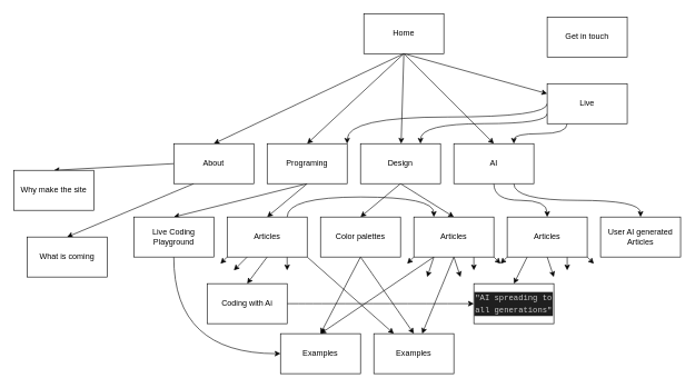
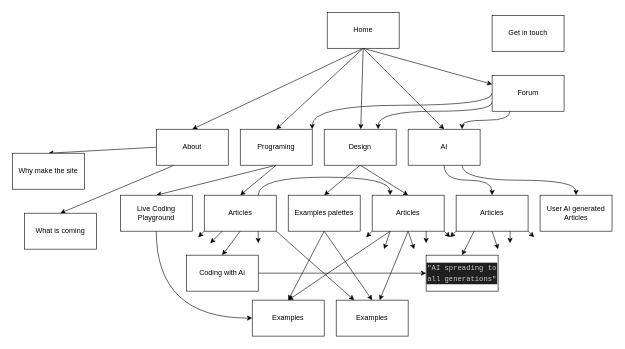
  <mxCell id="0" />
  <mxCell id="1" parent="0" />
  <mxCell id="2" value="" style="edgeStyle=none;html=1;exitX=0.5;exitY=1;exitDx=0;exitDy=0;entryX=0.5;entryY=0;entryDx=0;entryDy=0;" parent="1" source="7" target="10" edge="1"><mxGeometry relative="1" as="geometry" /></mxCell>
  <mxCell id="3" style="edgeStyle=none;html=1;exitX=0.5;exitY=1;exitDx=0;exitDy=0;entryX=0.5;entryY=0;entryDx=0;entryDy=0;" parent="1" source="7" target="13" edge="1"><mxGeometry relative="1" as="geometry" /></mxCell>
  <mxCell id="4" style="edgeStyle=none;html=1;exitX=0.5;exitY=1;exitDx=0;exitDy=0;" parent="1" source="7" target="16" edge="1"><mxGeometry relative="1" as="geometry" /></mxCell>
  <mxCell id="5" style="edgeStyle=none;html=1;exitX=0.5;exitY=1;exitDx=0;exitDy=0;entryX=0.5;entryY=0;entryDx=0;entryDy=0;" parent="1" source="7" target="19" edge="1"><mxGeometry relative="1" as="geometry" /></mxCell>
  <mxCell id="6" style="edgeStyle=none;html=1;exitX=0.5;exitY=1;exitDx=0;exitDy=0;entryX=0;entryY=0.25;entryDx=0;entryDy=0;" parent="1" source="7" target="23" edge="1"><mxGeometry relative="1" as="geometry"><mxPoint x="890" y="225" as="targetPoint" /></mxGeometry></mxCell>
  <mxCell id="7" value="Home" style="rounded=0;whiteSpace=wrap;html=1;" parent="1" vertex="1"><mxGeometry x="545" y="20" width="120" height="60" as="geometry" /></mxCell>
  <mxCell id="8" style="edgeStyle=none;html=1;exitX=0.5;exitY=1;exitDx=0;exitDy=0;entryX=0.5;entryY=0;entryDx=0;entryDy=0;" parent="1" source="10" target="27" edge="1"><mxGeometry relative="1" as="geometry"><mxPoint x="400" y="325" as="targetPoint" /></mxGeometry></mxCell>
  <mxCell id="9" style="edgeStyle=none;html=1;exitX=0.5;exitY=1;exitDx=0;exitDy=0;entryX=0.5;entryY=0;entryDx=0;entryDy=0;" parent="1" source="10" target="34" edge="1"><mxGeometry relative="1" as="geometry"><mxPoint x="500" y="325" as="targetPoint" /></mxGeometry></mxCell>
  <mxCell id="10" value="Programing" style="rounded=0;whiteSpace=wrap;html=1;" parent="1" vertex="1"><mxGeometry x="400" y="215" width="120" height="60" as="geometry" /></mxCell>
  <mxCell id="11" style="edgeStyle=none;html=1;exitX=0;exitY=0.5;exitDx=0;exitDy=0;entryX=0.5;entryY=0;entryDx=0;entryDy=0;" parent="1" source="13" target="24" edge="1"><mxGeometry relative="1" as="geometry"><mxPoint x="160" y="315" as="targetPoint" /></mxGeometry></mxCell>
  <mxCell id="12" style="edgeStyle=none;html=1;exitX=0.25;exitY=1;exitDx=0;exitDy=0;entryX=0.5;entryY=0;entryDx=0;entryDy=0;" parent="1" source="13" target="25" edge="1"><mxGeometry relative="1" as="geometry"><mxPoint x="210" y="395" as="targetPoint" /></mxGeometry></mxCell>
  <mxCell id="13" value="About" style="rounded=0;whiteSpace=wrap;html=1;" parent="1" vertex="1"><mxGeometry x="260" y="215" width="120" height="60" as="geometry" /></mxCell>
  <mxCell id="14" style="edgeStyle=none;html=1;exitX=0.5;exitY=1;exitDx=0;exitDy=0;entryX=0.5;entryY=0;entryDx=0;entryDy=0;" parent="1" source="16" target="39" edge="1"><mxGeometry relative="1" as="geometry" /></mxCell>
  <mxCell id="15" style="edgeStyle=none;html=1;exitX=0.5;exitY=1;exitDx=0;exitDy=0;entryX=0.5;entryY=0;entryDx=0;entryDy=0;" parent="1" source="16" target="49" edge="1"><mxGeometry relative="1" as="geometry"><mxPoint x="670" y="325" as="targetPoint" /></mxGeometry></mxCell>
  <mxCell id="16" value="Design" style="rounded=0;whiteSpace=wrap;html=1;" parent="1" vertex="1"><mxGeometry x="540" y="215" width="120" height="60" as="geometry" /></mxCell>
  <mxCell id="17" style="edgeStyle=orthogonalEdgeStyle;curved=1;html=1;exitX=0.5;exitY=1;exitDx=0;exitDy=0;entryX=0.5;entryY=0;entryDx=0;entryDy=0;" parent="1" source="19" target="55" edge="1"><mxGeometry relative="1" as="geometry"><mxPoint x="810" y="325" as="targetPoint" /></mxGeometry></mxCell>
  <mxCell id="18" style="edgeStyle=orthogonalEdgeStyle;curved=1;html=1;exitX=0.75;exitY=1;exitDx=0;exitDy=0;" parent="1" source="19" target="57" edge="1"><mxGeometry relative="1" as="geometry"><mxPoint x="950" y="325" as="targetPoint" /></mxGeometry></mxCell>
  <mxCell id="19" value="AI" style="rounded=0;whiteSpace=wrap;html=1;" parent="1" vertex="1"><mxGeometry x="680" y="215" width="120" height="60" as="geometry" /></mxCell>
  <mxCell id="20" style="edgeStyle=orthogonalEdgeStyle;curved=1;html=1;exitX=0.25;exitY=1;exitDx=0;exitDy=0;entryX=0.75;entryY=0;entryDx=0;entryDy=0;" edge="1" parent="1" source="23" target="19"><mxGeometry relative="1" as="geometry" /></mxCell>
  <mxCell id="21" style="edgeStyle=orthogonalEdgeStyle;curved=1;html=1;exitX=0;exitY=0.75;exitDx=0;exitDy=0;entryX=0.75;entryY=0;entryDx=0;entryDy=0;" edge="1" parent="1" source="23" target="16"><mxGeometry relative="1" as="geometry"><Array as="points"><mxPoint x="820" y="185" /><mxPoint x="630" y="185" /></Array></mxGeometry></mxCell>
  <mxCell id="22" style="edgeStyle=orthogonalEdgeStyle;curved=1;html=1;exitX=0;exitY=0.5;exitDx=0;exitDy=0;entryX=1;entryY=0;entryDx=0;entryDy=0;" edge="1" parent="1" source="23" target="10"><mxGeometry relative="1" as="geometry"><Array as="points"><mxPoint x="820" y="175" /><mxPoint x="520" y="175" /></Array></mxGeometry></mxCell>
- <mxCell id="23" value="Live" style="rounded=0;whiteSpace=wrap;html=1;" parent="1" vertex="1"><mxGeometry x="820" y="125" width="120" height="60" as="geometry" /></mxCell>
+ <mxCell id="23" value="Forum" style="rounded=0;whiteSpace=wrap;html=1;" parent="1" vertex="1"><mxGeometry x="820" y="125" width="120" height="60" as="geometry" /></mxCell>
  <mxCell id="24" value="Why make the site" style="rounded=0;whiteSpace=wrap;html=1;" parent="1" vertex="1"><mxGeometry x="20" y="255" width="120" height="60" as="geometry" /></mxCell>
  <mxCell id="25" value="What is coming" style="rounded=0;whiteSpace=wrap;html=1;" parent="1" vertex="1"><mxGeometry x="40" y="355" width="120" height="60" as="geometry" /></mxCell>
  <mxCell id="26" style="edgeStyle=orthogonalEdgeStyle;curved=1;html=1;exitX=0.5;exitY=1;exitDx=0;exitDy=0;entryX=0;entryY=0.5;entryDx=0;entryDy=0;" parent="1" source="27" target="40" edge="1"><mxGeometry relative="1" as="geometry" /></mxCell>
  <mxCell id="27" value="Live Coding Playground" style="rounded=0;whiteSpace=wrap;html=1;" parent="1" vertex="1"><mxGeometry x="200" y="325" width="120" height="60" as="geometry" /></mxCell>
  <mxCell id="28" style="edgeStyle=none;html=1;exitX=0.25;exitY=1;exitDx=0;exitDy=0;" parent="1" source="34" edge="1"><mxGeometry relative="1" as="geometry"><mxPoint x="350" y="405" as="targetPoint" /></mxGeometry></mxCell>
  <mxCell id="29" style="edgeStyle=none;html=1;exitX=0.5;exitY=1;exitDx=0;exitDy=0;entryX=0.5;entryY=0;entryDx=0;entryDy=0;" parent="1" source="34" target="36" edge="1"><mxGeometry relative="1" as="geometry"><mxPoint x="380" y="415" as="targetPoint" /></mxGeometry></mxCell>
  <mxCell id="30" style="edgeStyle=none;html=1;exitX=0.75;exitY=1;exitDx=0;exitDy=0;" parent="1" source="34" edge="1"><mxGeometry relative="1" as="geometry"><mxPoint x="430" y="405" as="targetPoint" /></mxGeometry></mxCell>
  <mxCell id="31" style="edgeStyle=none;html=1;exitX=0;exitY=1;exitDx=0;exitDy=0;" parent="1" source="34" edge="1"><mxGeometry relative="1" as="geometry"><mxPoint x="330" y="395" as="targetPoint" /></mxGeometry></mxCell>
  <mxCell id="32" style="edgeStyle=none;html=1;exitX=1;exitY=1;exitDx=0;exitDy=0;entryX=0.25;entryY=0;entryDx=0;entryDy=0;" parent="1" source="34" target="41" edge="1"><mxGeometry relative="1" as="geometry"><mxPoint x="470" y="395" as="targetPoint" /></mxGeometry></mxCell>
  <mxCell id="33" style="edgeStyle=orthogonalEdgeStyle;html=1;exitX=0.75;exitY=0;exitDx=0;exitDy=0;entryX=0.25;entryY=0;entryDx=0;entryDy=0;curved=1;" parent="1" source="34" target="49" edge="1"><mxGeometry relative="1" as="geometry"><mxPoint x="540" y="295" as="targetPoint" /><Array as="points"><mxPoint x="430" y="295" /><mxPoint x="650" y="295" /></Array></mxGeometry></mxCell>
  <mxCell id="34" value="Articles" style="rounded=0;whiteSpace=wrap;html=1;" parent="1" vertex="1"><mxGeometry x="340" y="325" width="120" height="60" as="geometry" /></mxCell>
  <mxCell id="35" style="edgeStyle=orthogonalEdgeStyle;curved=1;html=1;exitX=1;exitY=0.5;exitDx=0;exitDy=0;entryX=0;entryY=0.5;entryDx=0;entryDy=0;" parent="1" source="36" target="56" edge="1"><mxGeometry relative="1" as="geometry"><mxPoint x="750" y="445" as="targetPoint" /></mxGeometry></mxCell>
  <mxCell id="36" value="Coding with Ai" style="rounded=0;whiteSpace=wrap;html=1;" parent="1" vertex="1"><mxGeometry x="310" y="425" width="120" height="60" as="geometry" /></mxCell>
  <mxCell id="37" style="edgeStyle=none;html=1;exitX=0.5;exitY=1;exitDx=0;exitDy=0;entryX=0.5;entryY=0;entryDx=0;entryDy=0;" parent="1" source="39" target="40" edge="1"><mxGeometry relative="1" as="geometry"><mxPoint x="520" y="465" as="targetPoint" /></mxGeometry></mxCell>
  <mxCell id="38" style="edgeStyle=none;html=1;exitX=0.5;exitY=1;exitDx=0;exitDy=0;entryX=0.5;entryY=0;entryDx=0;entryDy=0;" parent="1" source="39" target="41" edge="1"><mxGeometry relative="1" as="geometry" /></mxCell>
- <mxCell id="39" value="Color palettes" style="rounded=0;whiteSpace=wrap;html=1;" parent="1" vertex="1"><mxGeometry x="480" y="325" width="120" height="60" as="geometry" /></mxCell>
+ <mxCell id="39" value="Examples palettes" style="rounded=0;whiteSpace=wrap;html=1;" parent="1" vertex="1"><mxGeometry x="480" y="325" width="120" height="60" as="geometry" /></mxCell>
  <mxCell id="40" value="Examples" style="rounded=0;whiteSpace=wrap;html=1;" parent="1" vertex="1"><mxGeometry x="420" y="500" width="120" height="60" as="geometry" /></mxCell>
  <mxCell id="41" value="Examples" style="rounded=0;whiteSpace=wrap;html=1;" parent="1" vertex="1"><mxGeometry x="560" y="500" width="120" height="60" as="geometry" /></mxCell>
  <mxCell id="42" style="edgeStyle=none;html=1;exitX=0.25;exitY=1;exitDx=0;exitDy=0;entryX=0.5;entryY=0;entryDx=0;entryDy=0;" parent="1" source="49" target="40" edge="1"><mxGeometry relative="1" as="geometry"><mxPoint x="630" y="405" as="targetPoint" /></mxGeometry></mxCell>
  <mxCell id="43" style="edgeStyle=none;html=1;exitX=0.5;exitY=1;exitDx=0;exitDy=0;" parent="1" source="49" target="41" edge="1"><mxGeometry relative="1" as="geometry"><mxPoint x="660" y="415" as="targetPoint" /></mxGeometry></mxCell>
  <mxCell id="44" style="edgeStyle=none;html=1;exitX=0.75;exitY=1;exitDx=0;exitDy=0;" parent="1" source="49" edge="1"><mxGeometry relative="1" as="geometry"><mxPoint x="710" y="405" as="targetPoint" /></mxGeometry></mxCell>
  <mxCell id="45" style="edgeStyle=none;html=1;exitX=0;exitY=1;exitDx=0;exitDy=0;" parent="1" source="49" edge="1"><mxGeometry relative="1" as="geometry"><mxPoint x="610" y="395" as="targetPoint" /></mxGeometry></mxCell>
  <mxCell id="46" style="edgeStyle=none;html=1;exitX=1;exitY=1;exitDx=0;exitDy=0;" parent="1" source="49" edge="1"><mxGeometry relative="1" as="geometry"><mxPoint x="750" y="395" as="targetPoint" /></mxGeometry></mxCell>
  <mxCell id="47" style="edgeStyle=none;html=1;exitX=0.25;exitY=1;exitDx=0;exitDy=0;" parent="1" source="49" edge="1"><mxGeometry relative="1" as="geometry"><mxPoint x="640" y="415" as="targetPoint" /></mxGeometry></mxCell>
  <mxCell id="48" style="edgeStyle=none;html=1;exitX=0.5;exitY=1;exitDx=0;exitDy=0;" parent="1" source="49" edge="1"><mxGeometry relative="1" as="geometry"><mxPoint x="690" y="415" as="targetPoint" /></mxGeometry></mxCell>
  <mxCell id="49" value="Articles" style="rounded=0;whiteSpace=wrap;html=1;" parent="1" vertex="1"><mxGeometry x="620" y="325" width="120" height="60" as="geometry" /></mxCell>
  <mxCell id="50" style="edgeStyle=none;html=1;exitX=0.75;exitY=1;exitDx=0;exitDy=0;" parent="1" source="55" edge="1"><mxGeometry relative="1" as="geometry"><mxPoint x="850" y="405" as="targetPoint" /></mxGeometry></mxCell>
  <mxCell id="51" style="edgeStyle=none;html=1;exitX=0;exitY=1;exitDx=0;exitDy=0;" parent="1" source="55" edge="1"><mxGeometry relative="1" as="geometry"><mxPoint x="750" y="395" as="targetPoint" /></mxGeometry></mxCell>
  <mxCell id="52" style="edgeStyle=none;html=1;exitX=1;exitY=1;exitDx=0;exitDy=0;" parent="1" source="55" edge="1"><mxGeometry relative="1" as="geometry"><mxPoint x="890" y="395" as="targetPoint" /></mxGeometry></mxCell>
  <mxCell id="53" style="edgeStyle=none;html=1;exitX=0.25;exitY=1;exitDx=0;exitDy=0;entryX=0.5;entryY=0;entryDx=0;entryDy=0;" parent="1" source="55" target="56" edge="1"><mxGeometry relative="1" as="geometry"><mxPoint x="780" y="415" as="targetPoint" /></mxGeometry></mxCell>
  <mxCell id="54" style="edgeStyle=none;html=1;exitX=0.5;exitY=1;exitDx=0;exitDy=0;" parent="1" source="55" edge="1"><mxGeometry relative="1" as="geometry"><mxPoint x="830" y="415" as="targetPoint" /></mxGeometry></mxCell>
  <mxCell id="55" value="Articles" style="rounded=0;whiteSpace=wrap;html=1;" parent="1" vertex="1"><mxGeometry x="760" y="325" width="120" height="60" as="geometry" /></mxCell>
  <mxCell id="56" value="&lt;div style=&quot;color: rgb(204, 204, 204); background-color: rgb(31, 31, 31); font-family: Menlo, Monaco, &amp;quot;Courier New&amp;quot;, monospace; line-height: 18px;&quot;&gt;&quot;AI spreading to all generations&quot;&lt;/div&gt;" style="rounded=0;whiteSpace=wrap;html=1;" parent="1" vertex="1"><mxGeometry x="710" y="425" width="120" height="60" as="geometry" /></mxCell>
  <mxCell id="57" value="User AI generated Articles" style="rounded=0;whiteSpace=wrap;html=1;" parent="1" vertex="1"><mxGeometry x="900" y="325" width="120" height="60" as="geometry" /></mxCell>
  <mxCell id="58" value="Get in touch" style="rounded=0;whiteSpace=wrap;html=1;" vertex="1" parent="1"><mxGeometry x="820" y="25" width="120" height="60" as="geometry" /></mxCell>
